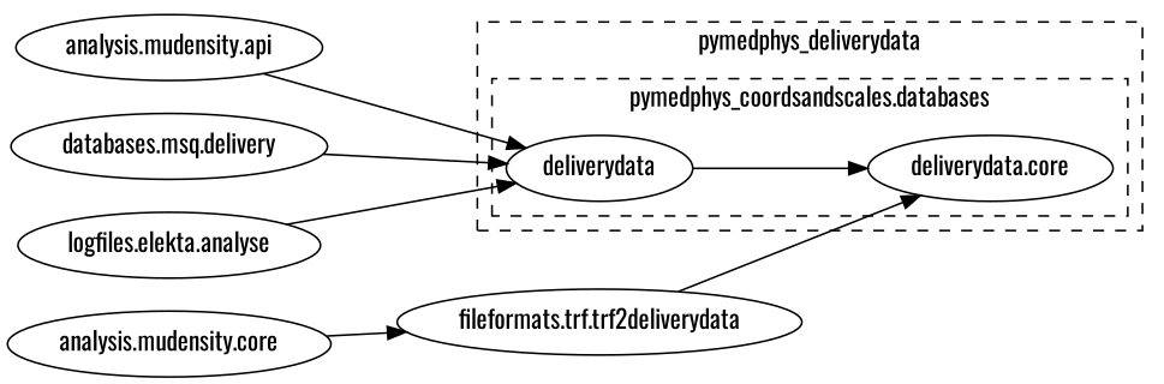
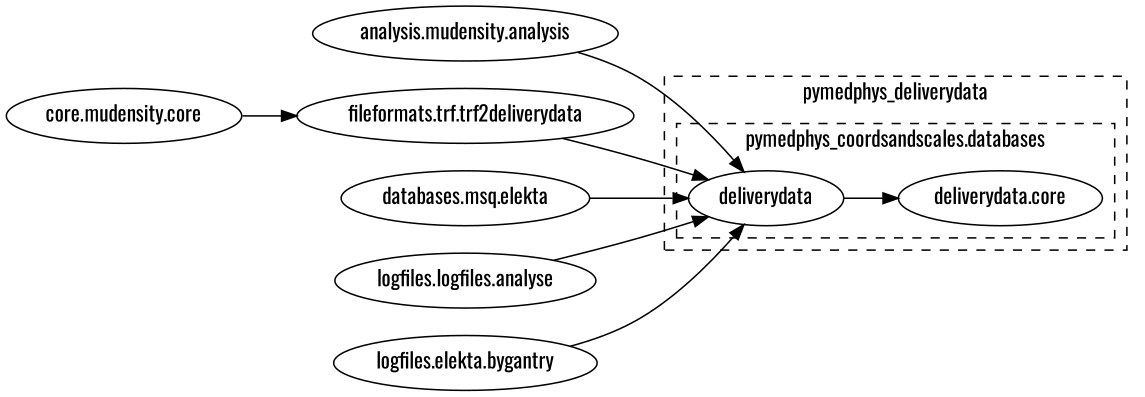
  strict digraph {
    fontname=Oswald
    rankdir=LR
    node [fontname=Oswald]
    edge [fontname=Oswald]
    n1 [label="deliverydata.core"]
    n2 [label=deliverydata]
-   n3 [label="analysis.mudensity.api"]
-   n4 [label="analysis.mudensity.core"]
+   n3 [label="analysis.mudensity.analysis"]
+   n4 [label="core.mudensity.core"]
    n5 [label="fileformats.trf.trf2deliverydata"]
-   n6 [label="databases.msq.delivery"]
-   n7 [label="logfiles.elekta.analyse"]
+   n6 [label="databases.msq.elekta"]
+   n7 [label="logfiles.logfiles.analyse"]
+   n8 [label="logfiles.elekta.bygantry"]
    subgraph cluster_1 {
      label=pymedphys_deliverydata
      style=dashed
      subgraph cluster_2 {
        label="pymedphys_coordsandscales.databases"
        style=dashed
        subgraph sub_3 {
          label="pymedphys_coordsandscales.deliverydata"
          rank=same
          style=dashed
          n1
        }
        subgraph sub_4 {
          label="pymedphys_coordsandscales.deliverydata"
          rank=same
          style=dashed
          n2
        }
      }
    }
    n2 -> n1
    n3 -> n2
    n4 -> n5
-   n5 -> n1
+   n5 -> n2
    n6 -> n2
    n7 -> n2
+   n8 -> n2
  }
